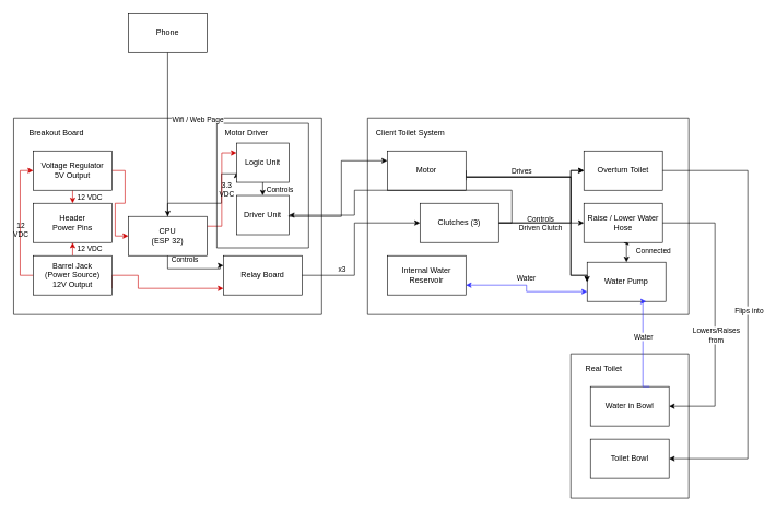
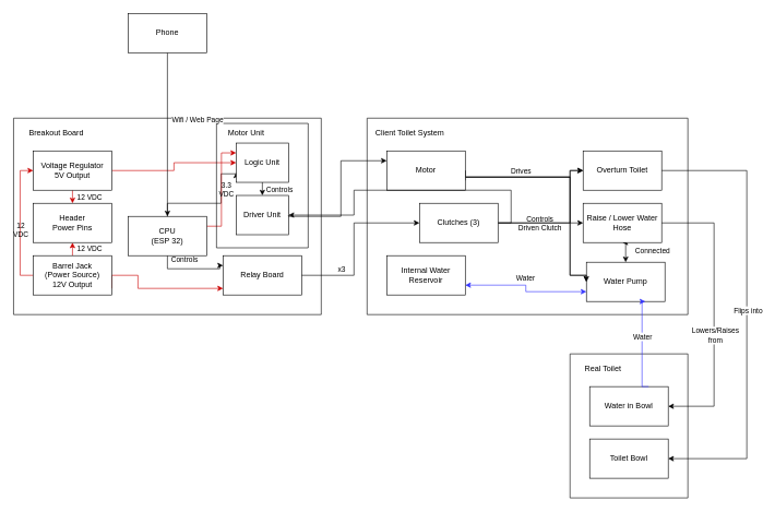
  <mxCell id="0" />
  <mxCell id="1" parent="0" />
  <mxCell id="2" value="" style="swimlane;startSize=0;fillColor=none;" parent="1" vertex="1"><mxGeometry x="20" y="180" width="470" height="300" as="geometry" /></mxCell>
  <mxCell id="3" value="Relay Board" style="rounded=0;whiteSpace=wrap;html=1;" parent="2" vertex="1"><mxGeometry x="320" y="210" width="120" height="60" as="geometry" /></mxCell>
- <mxCell id="4" style="edgeStyle=orthogonalEdgeStyle;rounded=0;orthogonalLoop=1;jettySize=auto;html=1;exitX=1;exitY=0.5;exitDx=0;exitDy=0;entryX=0;entryY=0.5;entryDx=0;entryDy=0;fillColor=#f8cecc;strokeColor=#CC0000;" parent="2" source="6" target="14" edge="1"><mxGeometry relative="1" as="geometry" /></mxCell>
+ <mxCell id="4" style="edgeStyle=orthogonalEdgeStyle;rounded=0;orthogonalLoop=1;jettySize=auto;html=1;exitX=1;exitY=0.5;exitDx=0;exitDy=0;fillColor=#f8cecc;strokeColor=#CC0000;" parent="2" source="6" target="23" edge="1"><mxGeometry relative="1" as="geometry" /></mxCell>
  <mxCell id="5" style="edgeStyle=orthogonalEdgeStyle;rounded=0;orthogonalLoop=1;jettySize=auto;html=1;exitX=0.5;exitY=1;exitDx=0;exitDy=0;entryX=0.5;entryY=0;entryDx=0;entryDy=0;fillColor=#f8cecc;strokeColor=#CC0000;" parent="2" source="6" target="15" edge="1"><mxGeometry relative="1" as="geometry" /></mxCell>
  <mxCell id="6" value="Voltage Regulator&lt;div&gt;5V Output&lt;/div&gt;" style="rounded=0;whiteSpace=wrap;html=1;" parent="2" vertex="1"><mxGeometry x="30" y="50" width="120" height="60" as="geometry" /></mxCell>
  <mxCell id="7" value="&lt;div&gt;&lt;span style=&quot;background-color: transparent; color: light-dark(rgb(0, 0, 0), rgb(255, 255, 255));&quot;&gt;Breakout Board&lt;/span&gt;&lt;/div&gt;" style="text;html=1;align=center;verticalAlign=middle;resizable=0;points=[];autosize=1;strokeColor=none;fillColor=none;" parent="2" vertex="1"><mxGeometry x="10" y="8" width="110" height="30" as="geometry" /></mxCell>
  <mxCell id="8" style="edgeStyle=orthogonalEdgeStyle;rounded=0;orthogonalLoop=1;jettySize=auto;html=1;exitX=0.5;exitY=1;exitDx=0;exitDy=0;entryX=0;entryY=0.25;entryDx=0;entryDy=0;" parent="2" source="14" target="3" edge="1"><mxGeometry relative="1" as="geometry" /></mxCell>
  <mxCell id="9" value="x3" style="edgeLabel;html=1;align=center;verticalAlign=middle;resizable=0;points=[];" parent="8" vertex="1" connectable="0"><mxGeometry x="0.58" y="-1" relative="1" as="geometry"><mxPoint x="-43" y="-26" as="offset" /></mxGeometry></mxCell>
  <mxCell id="10" value="Controls" style="edgeLabel;html=1;align=center;verticalAlign=middle;resizable=0;points=[];" parent="8" vertex="1" connectable="0"><mxGeometry x="-0.884" y="2" relative="1" as="geometry"><mxPoint x="23" y="-1" as="offset" /></mxGeometry></mxCell>
  <mxCell id="11" style="edgeStyle=orthogonalEdgeStyle;rounded=0;orthogonalLoop=1;jettySize=auto;html=1;exitX=0.5;exitY=1;exitDx=0;exitDy=0;entryX=0;entryY=0.75;entryDx=0;entryDy=0;" parent="2" source="14" target="23" edge="1"><mxGeometry relative="1" as="geometry"><Array as="points"><mxPoint x="235" y="130" /><mxPoint x="317" y="130" /><mxPoint x="317" y="85" /></Array></mxGeometry></mxCell>
  <mxCell id="12" style="edgeStyle=orthogonalEdgeStyle;rounded=0;orthogonalLoop=1;jettySize=auto;html=1;exitX=1;exitY=0.25;exitDx=0;exitDy=0;entryX=0;entryY=0.25;entryDx=0;entryDy=0;strokeColor=#CC0000;" parent="2" source="14" target="23" edge="1"><mxGeometry relative="1" as="geometry" /></mxCell>
  <mxCell id="13" value="3.3&lt;div&gt;VDC&lt;/div&gt;" style="edgeLabel;html=1;align=center;verticalAlign=middle;resizable=0;points=[];labelBackgroundColor=none;" parent="12" vertex="1" connectable="0"><mxGeometry x="-0.112" relative="1" as="geometry"><mxPoint x="7" y="-9" as="offset" /></mxGeometry></mxCell>
  <mxCell id="14" value="CPU&lt;div&gt;(ESP 32)&lt;/div&gt;" style="rounded=0;whiteSpace=wrap;html=1;" parent="2" vertex="1"><mxGeometry x="175" y="150" width="120" height="60" as="geometry" /></mxCell>
  <mxCell id="15" value="Header&lt;div&gt;Power Pins&lt;/div&gt;" style="rounded=0;whiteSpace=wrap;html=1;" parent="2" vertex="1"><mxGeometry x="30" y="130" width="120" height="60" as="geometry" /></mxCell>
  <mxCell id="16" style="edgeStyle=orthogonalEdgeStyle;rounded=0;orthogonalLoop=1;jettySize=auto;html=1;exitX=0;exitY=0.5;exitDx=0;exitDy=0;entryX=0;entryY=0.5;entryDx=0;entryDy=0;fillColor=#f8cecc;strokeColor=#CC0000;" parent="2" source="19" target="6" edge="1"><mxGeometry relative="1" as="geometry" /></mxCell>
  <mxCell id="17" style="edgeStyle=orthogonalEdgeStyle;rounded=0;orthogonalLoop=1;jettySize=auto;html=1;exitX=1;exitY=0.5;exitDx=0;exitDy=0;entryX=0;entryY=0.5;entryDx=0;entryDy=0;fillColor=#f8cecc;strokeColor=#CC0000;" parent="2" edge="1"><mxGeometry relative="1" as="geometry"><mxPoint x="150" y="260" as="sourcePoint" /><mxPoint x="320" y="260" as="targetPoint" /><Array as="points"><mxPoint x="150" y="240" /><mxPoint x="190" y="240" /><mxPoint x="190" y="260" /></Array></mxGeometry></mxCell>
  <mxCell id="18" style="edgeStyle=orthogonalEdgeStyle;rounded=0;orthogonalLoop=1;jettySize=auto;html=1;exitX=0.5;exitY=0;exitDx=0;exitDy=0;entryX=0.5;entryY=1;entryDx=0;entryDy=0;fillColor=#f8cecc;strokeColor=#CC0000;" parent="2" source="19" target="15" edge="1"><mxGeometry relative="1" as="geometry" /></mxCell>
  <mxCell id="19" value="Barrel Jack&lt;div&gt;(Power Source)&lt;/div&gt;&lt;div&gt;12V O&lt;span style=&quot;background-color: transparent; color: light-dark(rgb(0, 0, 0), rgb(255, 255, 255));&quot;&gt;utput&lt;/span&gt;&lt;/div&gt;" style="rounded=0;whiteSpace=wrap;html=1;" parent="2" vertex="1"><mxGeometry x="30" y="210" width="120" height="60" as="geometry" /></mxCell>
  <mxCell id="20" value="" style="swimlane;startSize=0;" parent="2" vertex="1"><mxGeometry x="310" y="8" width="140" height="190" as="geometry"><mxRectangle x="310" y="38" width="50" height="40" as="alternateBounds" /></mxGeometry></mxCell>
  <mxCell id="21" style="edgeStyle=orthogonalEdgeStyle;rounded=0;orthogonalLoop=1;jettySize=auto;html=1;exitX=0.5;exitY=1;exitDx=0;exitDy=0;entryX=0.5;entryY=0;entryDx=0;entryDy=0;" parent="20" source="23" target="25" edge="1"><mxGeometry relative="1" as="geometry" /></mxCell>
  <mxCell id="22" value="Controls" style="edgeLabel;html=1;align=center;verticalAlign=middle;resizable=0;points=[];" parent="21" vertex="1" connectable="0"><mxGeometry x="-0.066" y="4" relative="1" as="geometry"><mxPoint x="21" y="1" as="offset" /></mxGeometry></mxCell>
  <mxCell id="23" value="Logic Unit" style="rounded=0;whiteSpace=wrap;html=1;" parent="20" vertex="1"><mxGeometry x="30" y="30" width="80" height="60" as="geometry" /></mxCell>
- <mxCell id="24" value="Motor Driver" style="text;html=1;align=center;verticalAlign=middle;resizable=0;points=[];autosize=1;strokeColor=none;fillColor=none;" parent="20" vertex="1"><mxGeometry width="90" height="30" as="geometry" /></mxCell>
+ <mxCell id="24" value="Motor Unit" style="text;html=1;align=center;verticalAlign=middle;resizable=0;points=[];autosize=1;strokeColor=none;fillColor=none;" parent="20" vertex="1"><mxGeometry width="90" height="30" as="geometry" /></mxCell>
  <mxCell id="25" value="Driver Unit" style="rounded=0;whiteSpace=wrap;html=1;" parent="20" vertex="1"><mxGeometry x="30" y="110" width="80" height="60" as="geometry" /></mxCell>
  <mxCell id="26" value="12&lt;div&gt;VDC&lt;/div&gt;" style="edgeLabel;html=1;align=center;verticalAlign=middle;resizable=0;points=[];labelBackgroundColor=none;" vertex="1" connectable="0" parent="2"><mxGeometry x="10" y="170.0" as="geometry" /></mxCell>
  <mxCell id="27" value="12&amp;nbsp;&lt;span style=&quot;background-color: transparent; color: light-dark(rgb(0, 0, 0), rgb(255, 255, 255));&quot;&gt;VDC&lt;/span&gt;" style="edgeLabel;html=1;align=center;verticalAlign=middle;resizable=0;points=[];labelBackgroundColor=none;" vertex="1" connectable="0" parent="2"><mxGeometry x="115" y="198.0" as="geometry" /></mxCell>
  <mxCell id="28" value="12&amp;nbsp;&lt;span style=&quot;background-color: transparent; color: light-dark(rgb(0, 0, 0), rgb(255, 255, 255));&quot;&gt;VDC&lt;/span&gt;" style="edgeLabel;html=1;align=center;verticalAlign=middle;resizable=0;points=[];labelBackgroundColor=none;" vertex="1" connectable="0" parent="2"><mxGeometry x="115" y="120.0" as="geometry" /></mxCell>
  <mxCell id="29" value="" style="swimlane;startSize=0;" parent="1" vertex="1"><mxGeometry x="560" y="180" width="490" height="300" as="geometry" /></mxCell>
  <mxCell id="30" value="Client Toilet System" style="text;html=1;align=center;verticalAlign=middle;resizable=0;points=[];autosize=1;strokeColor=none;fillColor=none;" parent="29" vertex="1"><mxGeometry y="8" width="130" height="30" as="geometry" /></mxCell>
  <mxCell id="31" style="edgeStyle=orthogonalEdgeStyle;rounded=0;orthogonalLoop=1;jettySize=auto;html=1;exitX=1;exitY=0.5;exitDx=0;exitDy=0;entryX=0;entryY=0.5;entryDx=0;entryDy=0;" parent="29" source="35" target="36" edge="1"><mxGeometry relative="1" as="geometry"><Array as="points"><mxPoint x="150" y="90" /><mxPoint x="310" y="90" /><mxPoint x="310" y="80" /></Array></mxGeometry></mxCell>
  <mxCell id="32" style="edgeStyle=orthogonalEdgeStyle;rounded=0;orthogonalLoop=1;jettySize=auto;html=1;exitX=1;exitY=0.75;exitDx=0;exitDy=0;entryX=0;entryY=0.5;entryDx=0;entryDy=0;" parent="29" source="35" target="39" edge="1"><mxGeometry relative="1" as="geometry"><Array as="points"><mxPoint x="150" y="90" /><mxPoint x="310" y="90" /><mxPoint x="310" y="160" /></Array></mxGeometry></mxCell>
  <mxCell id="33" style="edgeStyle=orthogonalEdgeStyle;rounded=0;orthogonalLoop=1;jettySize=auto;html=1;exitX=1;exitY=0.5;exitDx=0;exitDy=0;entryX=0;entryY=0.5;entryDx=0;entryDy=0;" parent="29" source="35" target="42" edge="1"><mxGeometry relative="1" as="geometry"><Array as="points"><mxPoint x="150" y="90" /><mxPoint x="310" y="90" /><mxPoint x="310" y="240" /></Array></mxGeometry></mxCell>
  <mxCell id="34" value="Drives" style="edgeLabel;html=1;align=center;verticalAlign=middle;resizable=0;points=[];" parent="33" vertex="1" connectable="0"><mxGeometry x="-0.424" y="3" relative="1" as="geometry"><mxPoint x="-8" y="-7" as="offset" /></mxGeometry></mxCell>
  <mxCell id="35" value="Motor" style="rounded=0;whiteSpace=wrap;html=1;" parent="29" vertex="1"><mxGeometry x="30" y="50" width="120" height="60" as="geometry" /></mxCell>
  <mxCell id="36" value="Overturn Toilet" style="rounded=0;whiteSpace=wrap;html=1;" parent="29" vertex="1"><mxGeometry x="330" y="50" width="120" height="60" as="geometry" /></mxCell>
  <mxCell id="37" style="edgeStyle=orthogonalEdgeStyle;rounded=0;orthogonalLoop=1;jettySize=auto;html=1;exitX=0.5;exitY=1;exitDx=0;exitDy=0;entryX=0.5;entryY=0;entryDx=0;entryDy=0;startArrow=classic;startFill=1;" parent="29" source="39" target="42" edge="1"><mxGeometry relative="1" as="geometry" /></mxCell>
  <mxCell id="38" value="Connected" style="edgeLabel;html=1;align=center;verticalAlign=middle;resizable=0;points=[];" parent="37" vertex="1" connectable="0"><mxGeometry x="-0.11" y="1" relative="1" as="geometry"><mxPoint x="39" as="offset" /></mxGeometry></mxCell>
  <mxCell id="39" value="Raise / Lower Water Hose" style="rounded=0;whiteSpace=wrap;html=1;" parent="29" vertex="1"><mxGeometry x="330" y="130" width="120" height="60" as="geometry" /></mxCell>
  <mxCell id="40" style="edgeStyle=orthogonalEdgeStyle;rounded=0;orthogonalLoop=1;jettySize=auto;html=1;exitX=0;exitY=0.75;exitDx=0;exitDy=0;entryX=1;entryY=0.75;entryDx=0;entryDy=0;fillColor=#dae8fc;strokeColor=#3333FF;startArrow=classic;startFill=1;" parent="29" source="42" target="48" edge="1"><mxGeometry relative="1" as="geometry" /></mxCell>
  <mxCell id="41" value="Water" style="edgeLabel;html=1;align=center;verticalAlign=middle;resizable=0;points=[];" parent="40" vertex="1" connectable="0"><mxGeometry x="0.034" y="4" relative="1" as="geometry"><mxPoint x="3" y="-12" as="offset" /></mxGeometry></mxCell>
  <mxCell id="42" value="Water Pump" style="rounded=0;whiteSpace=wrap;html=1;" parent="29" vertex="1"><mxGeometry x="335" y="220" width="120" height="60" as="geometry" /></mxCell>
  <mxCell id="43" style="edgeStyle=orthogonalEdgeStyle;rounded=0;orthogonalLoop=1;jettySize=auto;html=1;exitX=1;exitY=0.5;exitDx=0;exitDy=0;entryX=0;entryY=0.5;entryDx=0;entryDy=0;" parent="29" source="47" target="36" edge="1"><mxGeometry relative="1" as="geometry"><Array as="points"><mxPoint x="310" y="160" /><mxPoint x="310" y="80" /></Array></mxGeometry></mxCell>
  <mxCell id="44" style="edgeStyle=orthogonalEdgeStyle;rounded=0;orthogonalLoop=1;jettySize=auto;html=1;exitX=1;exitY=0.5;exitDx=0;exitDy=0;" parent="29" source="47" target="25" edge="1"><mxGeometry relative="1" as="geometry" /></mxCell>
  <mxCell id="45" style="edgeStyle=orthogonalEdgeStyle;rounded=0;orthogonalLoop=1;jettySize=auto;html=1;exitX=1;exitY=0.5;exitDx=0;exitDy=0;entryX=0;entryY=0.5;entryDx=0;entryDy=0;" parent="29" source="47" target="42" edge="1"><mxGeometry relative="1" as="geometry"><Array as="points"><mxPoint x="310" y="160" /><mxPoint x="310" y="240" /></Array></mxGeometry></mxCell>
  <mxCell id="46" value="Controls&lt;div&gt;Driven Clutch&lt;/div&gt;" style="edgeLabel;html=1;align=center;verticalAlign=middle;resizable=0;points=[];labelBackgroundColor=none;" parent="45" vertex="1" connectable="0"><mxGeometry x="-0.664" y="1" relative="1" as="geometry"><mxPoint x="25" y="1" as="offset" /></mxGeometry></mxCell>
  <mxCell id="47" value="Clutches (3)" style="rounded=0;whiteSpace=wrap;html=1;" parent="29" vertex="1"><mxGeometry x="80" y="130" width="120" height="60" as="geometry" /></mxCell>
  <mxCell id="48" value="Internal Water Reservoir" style="rounded=0;whiteSpace=wrap;html=1;" parent="29" vertex="1"><mxGeometry x="30" y="210" width="120" height="60" as="geometry" /></mxCell>
  <mxCell id="49" style="edgeStyle=orthogonalEdgeStyle;rounded=0;orthogonalLoop=1;jettySize=auto;html=1;exitX=1;exitY=0.5;exitDx=0;exitDy=0;entryX=0;entryY=0.25;entryDx=0;entryDy=0;" parent="1" source="25" target="35" edge="1"><mxGeometry relative="1" as="geometry"><Array as="points"><mxPoint x="520" y="330" /><mxPoint x="520" y="245" /></Array></mxGeometry></mxCell>
  <mxCell id="50" value="" style="swimlane;startSize=0;" parent="1" vertex="1"><mxGeometry x="870" y="540" width="180" height="220" as="geometry" /></mxCell>
  <mxCell id="51" value="Real Toilet" style="text;html=1;align=center;verticalAlign=middle;resizable=0;points=[];autosize=1;strokeColor=none;fillColor=none;" parent="50" vertex="1"><mxGeometry x="10" y="8" width="80" height="30" as="geometry" /></mxCell>
  <mxCell id="52" value="Water in Bowl" style="rounded=0;whiteSpace=wrap;html=1;" parent="50" vertex="1"><mxGeometry x="30" y="50" width="120" height="60" as="geometry" /></mxCell>
  <mxCell id="53" value="Toilet Bowl" style="rounded=0;whiteSpace=wrap;html=1;" parent="50" vertex="1"><mxGeometry x="30" y="130" width="120" height="60" as="geometry" /></mxCell>
  <mxCell id="54" style="edgeStyle=orthogonalEdgeStyle;rounded=0;orthogonalLoop=1;jettySize=auto;html=1;exitX=1;exitY=0.5;exitDx=0;exitDy=0;entryX=0;entryY=0.5;entryDx=0;entryDy=0;" parent="1" source="3" target="47" edge="1"><mxGeometry relative="1" as="geometry"><Array as="points"><mxPoint x="540" y="420" /><mxPoint x="540" y="340" /></Array></mxGeometry></mxCell>
  <mxCell id="55" value="x3" style="edgeLabel;html=1;align=center;verticalAlign=middle;resizable=0;points=[];" parent="54" vertex="1" connectable="0"><mxGeometry x="-0.268" y="6" relative="1" as="geometry"><mxPoint x="-14" y="5" as="offset" /></mxGeometry></mxCell>
  <mxCell id="56" style="edgeStyle=orthogonalEdgeStyle;rounded=0;orthogonalLoop=1;jettySize=auto;html=1;exitX=0.75;exitY=0;exitDx=0;exitDy=0;entryX=0.75;entryY=1;entryDx=0;entryDy=0;fillColor=#dae8fc;strokeColor=#3333FF;" parent="1" source="52" target="42" edge="1"><mxGeometry relative="1" as="geometry"><Array as="points"><mxPoint x="980" y="590" /></Array></mxGeometry></mxCell>
  <mxCell id="57" value="Water" style="edgeLabel;html=1;align=center;verticalAlign=middle;resizable=0;points=[];" parent="56" vertex="1" connectable="0"><mxGeometry x="0.27" relative="1" as="geometry"><mxPoint y="5" as="offset" /></mxGeometry></mxCell>
  <mxCell id="58" style="edgeStyle=orthogonalEdgeStyle;rounded=0;orthogonalLoop=1;jettySize=auto;html=1;exitX=1;exitY=0.5;exitDx=0;exitDy=0;entryX=1;entryY=0.5;entryDx=0;entryDy=0;" parent="1" source="36" target="53" edge="1"><mxGeometry relative="1" as="geometry"><mxPoint x="1110" y="410" as="targetPoint" /><Array as="points"><mxPoint x="1140" y="260" /><mxPoint x="1140" y="700" /></Array></mxGeometry></mxCell>
  <mxCell id="59" value="Flips into" style="edgeLabel;html=1;align=center;verticalAlign=middle;resizable=0;points=[];" parent="58" vertex="1" connectable="0"><mxGeometry x="-0.006" y="1" relative="1" as="geometry"><mxPoint as="offset" /></mxGeometry></mxCell>
  <mxCell id="60" style="edgeStyle=orthogonalEdgeStyle;rounded=0;orthogonalLoop=1;jettySize=auto;html=1;exitX=1;exitY=0.5;exitDx=0;exitDy=0;entryX=1;entryY=0.5;entryDx=0;entryDy=0;" parent="1" source="39" target="52" edge="1"><mxGeometry relative="1" as="geometry"><mxPoint x="1150" y="330" as="sourcePoint" /><mxPoint x="1090" y="620" as="targetPoint" /><Array as="points"><mxPoint x="1090" y="340" /><mxPoint x="1090" y="620" /></Array></mxGeometry></mxCell>
  <mxCell id="61" value="Lowers/Raises&lt;div&gt;from&lt;/div&gt;" style="edgeLabel;html=1;align=center;verticalAlign=middle;resizable=0;points=[];labelBackgroundColor=default;" parent="60" vertex="1" connectable="0"><mxGeometry x="0.082" y="1" relative="1" as="geometry"><mxPoint y="18" as="offset" /></mxGeometry></mxCell>
  <mxCell id="62" style="edgeStyle=orthogonalEdgeStyle;rounded=0;orthogonalLoop=1;jettySize=auto;html=1;exitX=0.5;exitY=1;exitDx=0;exitDy=0;entryX=0.5;entryY=0;entryDx=0;entryDy=0;" parent="1" source="64" target="14" edge="1"><mxGeometry relative="1" as="geometry" /></mxCell>
  <mxCell id="63" value="Wifi / Web Page" style="edgeLabel;html=1;align=center;verticalAlign=middle;resizable=0;points=[];" parent="62" vertex="1" connectable="0"><mxGeometry x="-0.188" y="-3" relative="1" as="geometry"><mxPoint x="48" as="offset" /></mxGeometry></mxCell>
  <mxCell id="64" value="Phone" style="rounded=0;whiteSpace=wrap;html=1;" parent="1" vertex="1"><mxGeometry x="195" y="20" width="120" height="60" as="geometry" /></mxCell>
